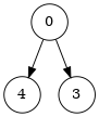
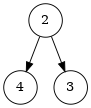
  digraph {
    node [shape=circle]
-   n1 [label=0]
+   n1 [label=2]
    n2 [label=4]
    n3 [label=3]
    n1 -> n2
    n1 -> n3
  }
